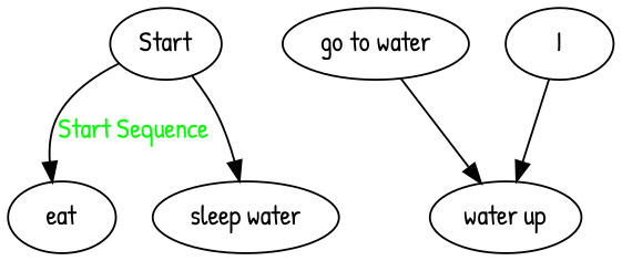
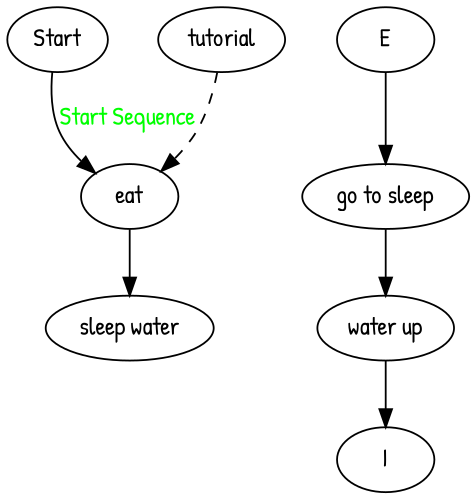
  digraph {
    fontname="Patrick Hand"
    node [fontname="Patrick Hand"]
    edge [fontname="Patrick Hand"]
    n1 [label=Start]
    n2 [label=eat]
+   n3 [label=tutorial]
    n4 [label="sleep water"]
-   n6 [label="go to water"]
+   E [labal="do homework"]
+   n6 [label="go to sleep"]
    n7 [label="water up"]
    I
    n1 -> n2 [fontcolor=green label="Start Sequence"]
-   n1 -> n4
+   n2 -> n4
+   n3 -> n2 [style=dashed]
+   E -> n6
    n6 -> n7
-   I -> n7
+   n7 -> I
  }
